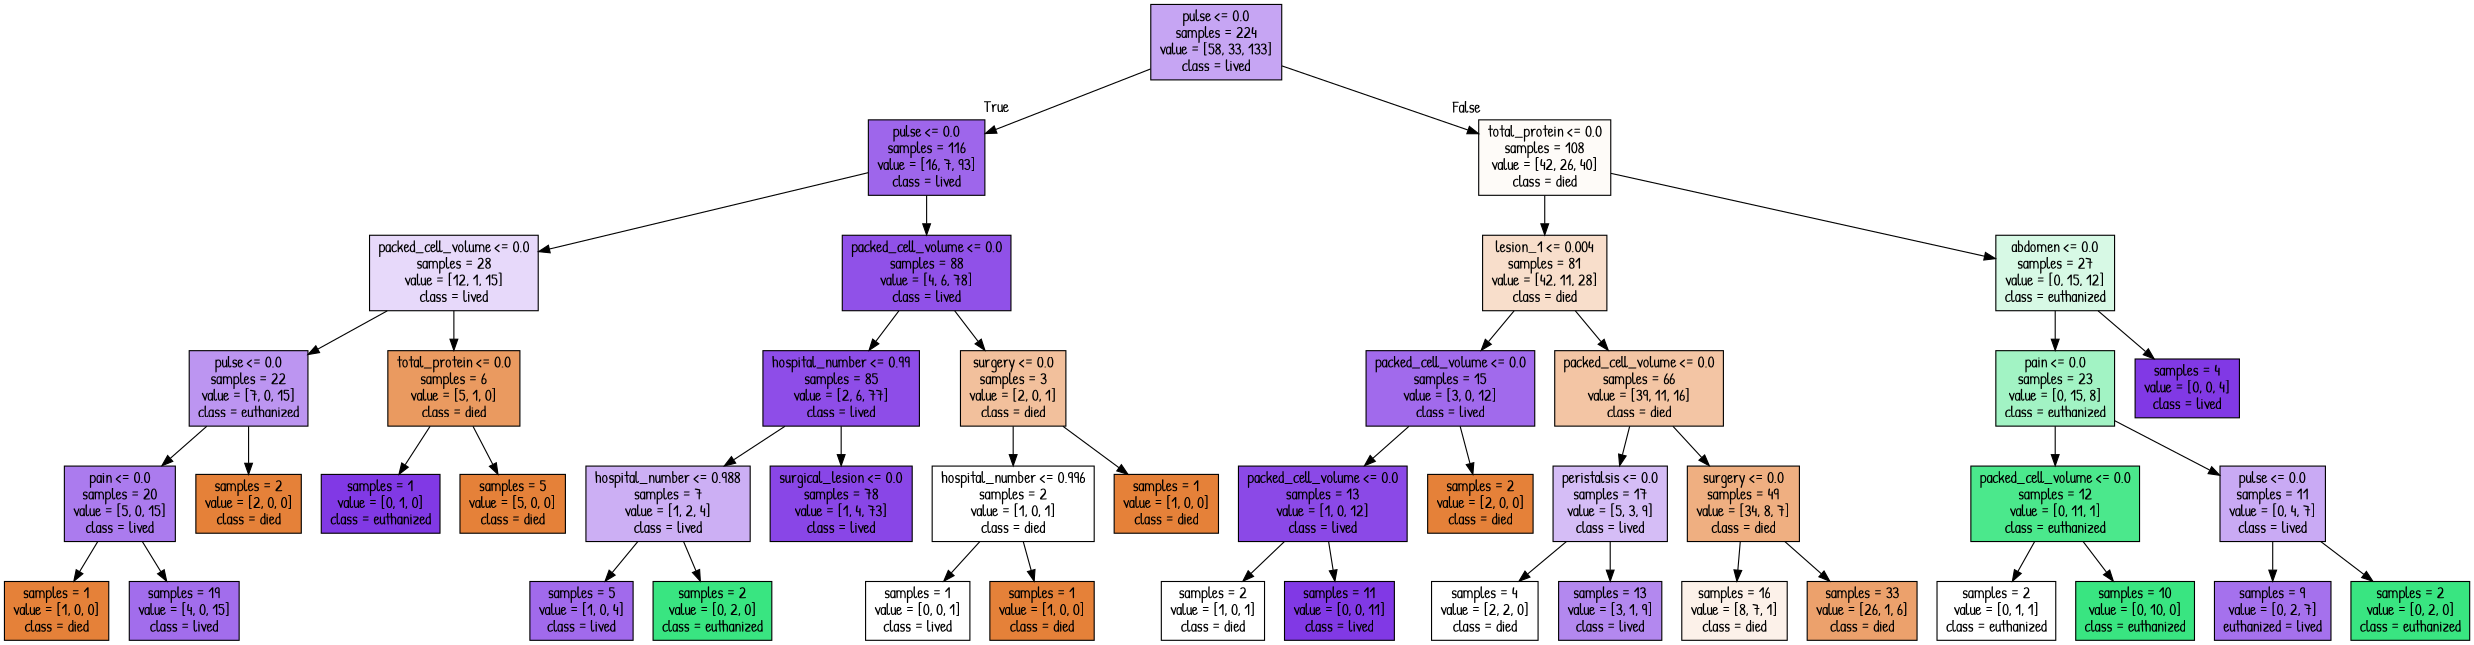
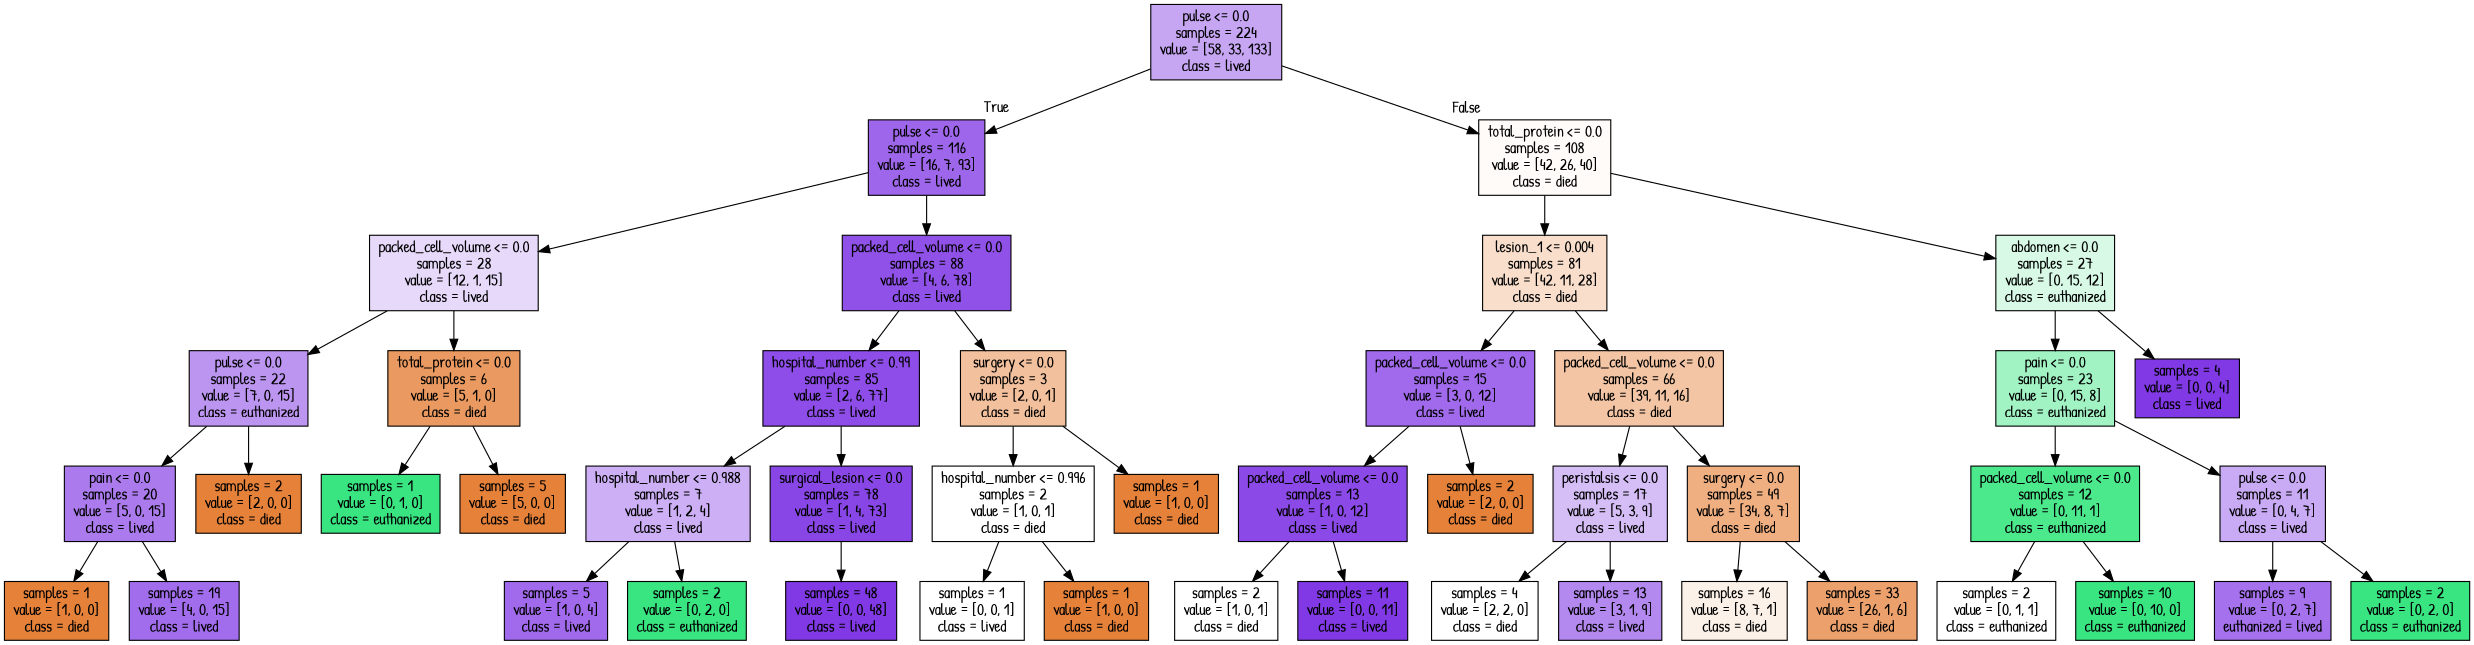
  digraph {
    fontname="Patrick Hand"
    node [color=black fillcolor="#e58139ff" fontname="Patrick Hand" shape=box style=filled]
    edge [fontname="Patrick Hand"]
    n1 [fillcolor="#8139e573" label="pulse <= 0.0\nsamples = 224\nvalue = [58, 33, 133]\nclass = lived"]
    n2 [fillcolor="#8139e5c4" label="pulse <= 0.0\nsamples = 116\nvalue = [16, 7, 93]\nclass = lived"]
    n3 [fillcolor="#e5813908" label="total_protein <= 0.0\nsamples = 108\nvalue = [42, 26, 40]\nclass = died"]
    n4 [fillcolor="#8139e530" label="packed_cell_volume <= 0.0\nsamples = 28\nvalue = [12, 1, 15]\nclass = lived"]
    n5 [fillcolor="#8139e5e0" label="packed_cell_volume <= 0.0\nsamples = 88\nvalue = [4, 6, 78]\nclass = lived"]
    n6 [fillcolor="#e5813943" label="lesion_1 <= 0.004\nsamples = 81\nvalue = [42, 11, 28]\nclass = died"]
    n7 [fillcolor="#39e58133" label="abdomen <= 0.0\nsamples = 27\nvalue = [0, 15, 12]\nclass = euthanized"]
    n8 [fillcolor="#8139e588" label="pulse <= 0.0\nsamples = 22\nvalue = [7, 0, 15]\nclass = euthanized"]
    n9 [fillcolor="#e58139cc" label="total_protein <= 0.0\nsamples = 6\nvalue = [5, 1, 0]\nclass = died"]
    n10 [fillcolor="#8139e5e5" label="hospital_number <= 0.99\nsamples = 85\nvalue = [2, 6, 77]\nclass = lived"]
    n11 [fillcolor="#e581397f" label="surgery <= 0.0\nsamples = 3\nvalue = [2, 0, 1]\nclass = died"]
    n12 [fillcolor="#8139e5aa" label="pain <= 0.0\nsamples = 20\nvalue = [5, 0, 15]\nclass = lived"]
    n13 [label="samples = 2\nvalue = [2, 0, 0]\nclass = died"]
-   n14 [fillcolor="#8139e5ff" label="samples = 1\nvalue = [0, 1, 0]\nclass = euthanized"]
+   n14 [fillcolor="#39e581ff" label="samples = 1\nvalue = [0, 1, 0]\nclass = euthanized"]
    n15 [label="samples = 5\nvalue = [5, 0, 0]\nclass = died"]
    n16 [label="samples = 1\nvalue = [1, 0, 0]\nclass = died"]
    n17 [fillcolor="#8139e5bb" label="samples = 19\nvalue = [4, 0, 15]\nclass = lived"]
    n18 [fillcolor="#8139e566" label="hospital_number <= 0.988\nsamples = 7\nvalue = [1, 2, 4]\nclass = lived"]
    n19 [fillcolor="#8139e5ee" label="surgical_lesion <= 0.0\nsamples = 78\nvalue = [1, 4, 73]\nclass = lived"]
    n20 [fillcolor="#e5813900" label="hospital_number <= 0.996\nsamples = 2\nvalue = [1, 0, 1]\nclass = died"]
    n21 [label="samples = 1\nvalue = [1, 0, 0]\nclass = died"]
    n22 [fillcolor="#8139e5bf" label="samples = 5\nvalue = [1, 0, 4]\nclass = lived"]
    n23 [fillcolor="#39e581ff" label="samples = 2\nvalue = [0, 2, 0]\nclass = euthanized"]
+   n24 [fillcolor="#8139e5ff" label="samples = 48\nvalue = [0, 0, 48]\nclass = lived"]
    n25 [fillcolor="#e5813900" label="samples = 1\nvalue = [0, 0, 1]\nclass = lived"]
    n26 [label="samples = 1\nvalue = [1, 0, 0]\nclass = died"]
    n27 [fillcolor="#8139e5bf" label="packed_cell_volume <= 0.0\nsamples = 15\nvalue = [3, 0, 12]\nclass = lived"]
    n28 [fillcolor="#e5813975" label="packed_cell_volume <= 0.0\nsamples = 66\nvalue = [39, 11, 16]\nclass = died"]
    n29 [fillcolor="#39e58177" label="pain <= 0.0\nsamples = 23\nvalue = [0, 15, 8]\nclass = euthanized"]
    n30 [fillcolor="#8139e5ff" label="samples = 4\nvalue = [0, 0, 4]\nclass = lived"]
    n31 [fillcolor="#8139e5ea" label="packed_cell_volume <= 0.0\nsamples = 13\nvalue = [1, 0, 12]\nclass = lived"]
    n32 [label="samples = 2\nvalue = [2, 0, 0]\nclass = died"]
    n33 [fillcolor="#8139e555" label="peristalsis <= 0.0\nsamples = 17\nvalue = [5, 3, 9]\nclass = lived"]
    n34 [fillcolor="#e58139a2" label="surgery <= 0.0\nsamples = 49\nvalue = [34, 8, 7]\nclass = died"]
    n35 [fillcolor="#e5813900" label="samples = 2\nvalue = [1, 0, 1]\nclass = died"]
    n36 [fillcolor="#8139e5ff" label="samples = 11\nvalue = [0, 0, 11]\nclass = lived"]
    n37 [fillcolor="#e5813900" label="samples = 4\nvalue = [2, 2, 0]\nclass = died"]
    n38 [fillcolor="#8139e599" label="samples = 13\nvalue = [3, 1, 9]\nclass = lived"]
    n39 [fillcolor="#e581391c" label="samples = 16\nvalue = [8, 7, 1]\nclass = died"]
    n40 [fillcolor="#e58139bd" label="samples = 33\nvalue = [26, 1, 6]\nclass = died"]
    n41 [fillcolor="#39e581e8" label="packed_cell_volume <= 0.0\nsamples = 12\nvalue = [0, 11, 1]\nclass = euthanized"]
    n42 [fillcolor="#8139e56d" label="pulse <= 0.0\nsamples = 11\nvalue = [0, 4, 7]\nclass = lived"]
    n43 [fillcolor="#39e58100" label="samples = 2\nvalue = [0, 1, 1]\nclass = euthanized"]
    n44 [fillcolor="#39e581ff" label="samples = 10\nvalue = [0, 10, 0]\nclass = euthanized"]
    n45 [fillcolor="#8139e5b6" label="samples = 9\nvalue = [0, 2, 7]\neuthanized = lived"]
    n46 [fillcolor="#39e581ff" label="samples = 2\nvalue = [0, 2, 0]\nclass = euthanized"]
    n1 -> n2 [headlabel=True labelangle=45 labeldistance=2.5]
    n1 -> n3 [headlabel=False labelangle=-45 labeldistance=2.5]
    n2 -> n4
    n2 -> n5
    n3 -> n6
    n3 -> n7
    n4 -> n8
    n4 -> n9
    n5 -> n10
    n5 -> n11
    n6 -> n27
    n6 -> n28
    n7 -> n29
    n7 -> n30
    n8 -> n12
    n8 -> n13
    n9 -> n14
    n9 -> n15
    n10 -> n18
    n10 -> n19
    n11 -> n20
    n11 -> n21
    n12 -> n16
    n12 -> n17
    n18 -> n22
    n18 -> n23
+   n19 -> n24
    n20 -> n25
    n20 -> n26
    n27 -> n31
    n27 -> n32
    n28 -> n33
    n28 -> n34
    n29 -> n41
    n29 -> n42
    n31 -> n35
    n31 -> n36
    n33 -> n37
    n33 -> n38
    n34 -> n39
    n34 -> n40
    n41 -> n43
    n41 -> n44
    n42 -> n45
    n42 -> n46
  }
